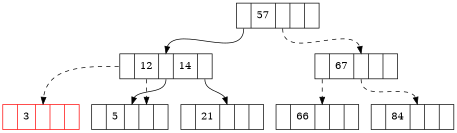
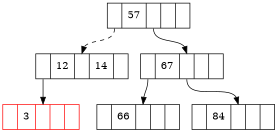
  digraph {
    node [shape=record]
    edge [headport=c tailport=l]
    n1 [label="<l>| 57 |<c>||<r>"]
    n2 [label="<l>| <n> 12|<c>| 14 |<r>"]
    n3 [label="<l>| 67 |<c>||<r>"]
    n4 [color=red label="<l>| 3  |<c>||<r>"]
-   n5 [label="<l>| 5  |<c>| <n> |<r>"]
-   n6 [label="<l>| 21 |<c>||<r>"]
    n7 [label="<l>| 66 |<c>||<r>"]
    n8 [label="<l>| 84 |<c>||<r>"]
-   n1 -> n2
-   n1 -> n3 [tailport=c style=dashed]
-   n2 -> n4 [style=dashed]
-   n2 -> n5 [tailport=c]
-   n2 -> n5 [headport=n style=dashed tailport=n]
-   n2 -> n6 [tailport=r]
-   n3 -> n7 [style=dashed]
-   n3 -> n8 [tailport=c style=dashed]
+   n1 -> n2 [style=dashed]
+   n1 -> n3 [tailport=c]
+   n2 -> n4 [style=solid]
+   n3 -> n7
+   n3 -> n8 [tailport=c]
  }
